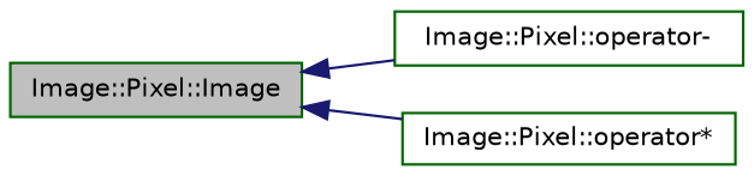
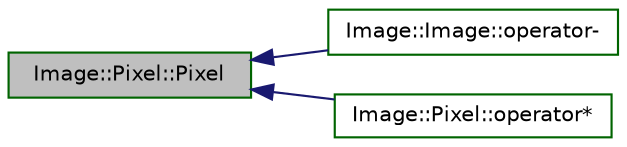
  digraph {
    rankdir=LR
    node [color=darkgreen fillcolor=white fontname=Helvetica fontsize=10 shape=record style=filled]
    edge [color=midnightblue dir=back fontname=Helvetica fontsize=10 labelfontname=Helvetica labelfontsize=10 style=solid]
-   n1 [fillcolor=grey75 fontcolor=black height=0.2 label="Image::Pixel::Image" width=0.4]
-   n2 [height=0.2 label="Image::Pixel::operator-" width=0.4]
+   n1 [fillcolor=grey75 fontcolor=black height=0.2 label="Image::Pixel::Pixel" width=0.4]
+   n2 [height=0.2 label="Image::Image::operator-" width=0.4]
    n3 [height=0.2 label="Image::Pixel::operator*" width=0.4]
    n1 -> n2
    n1 -> n3
  }
